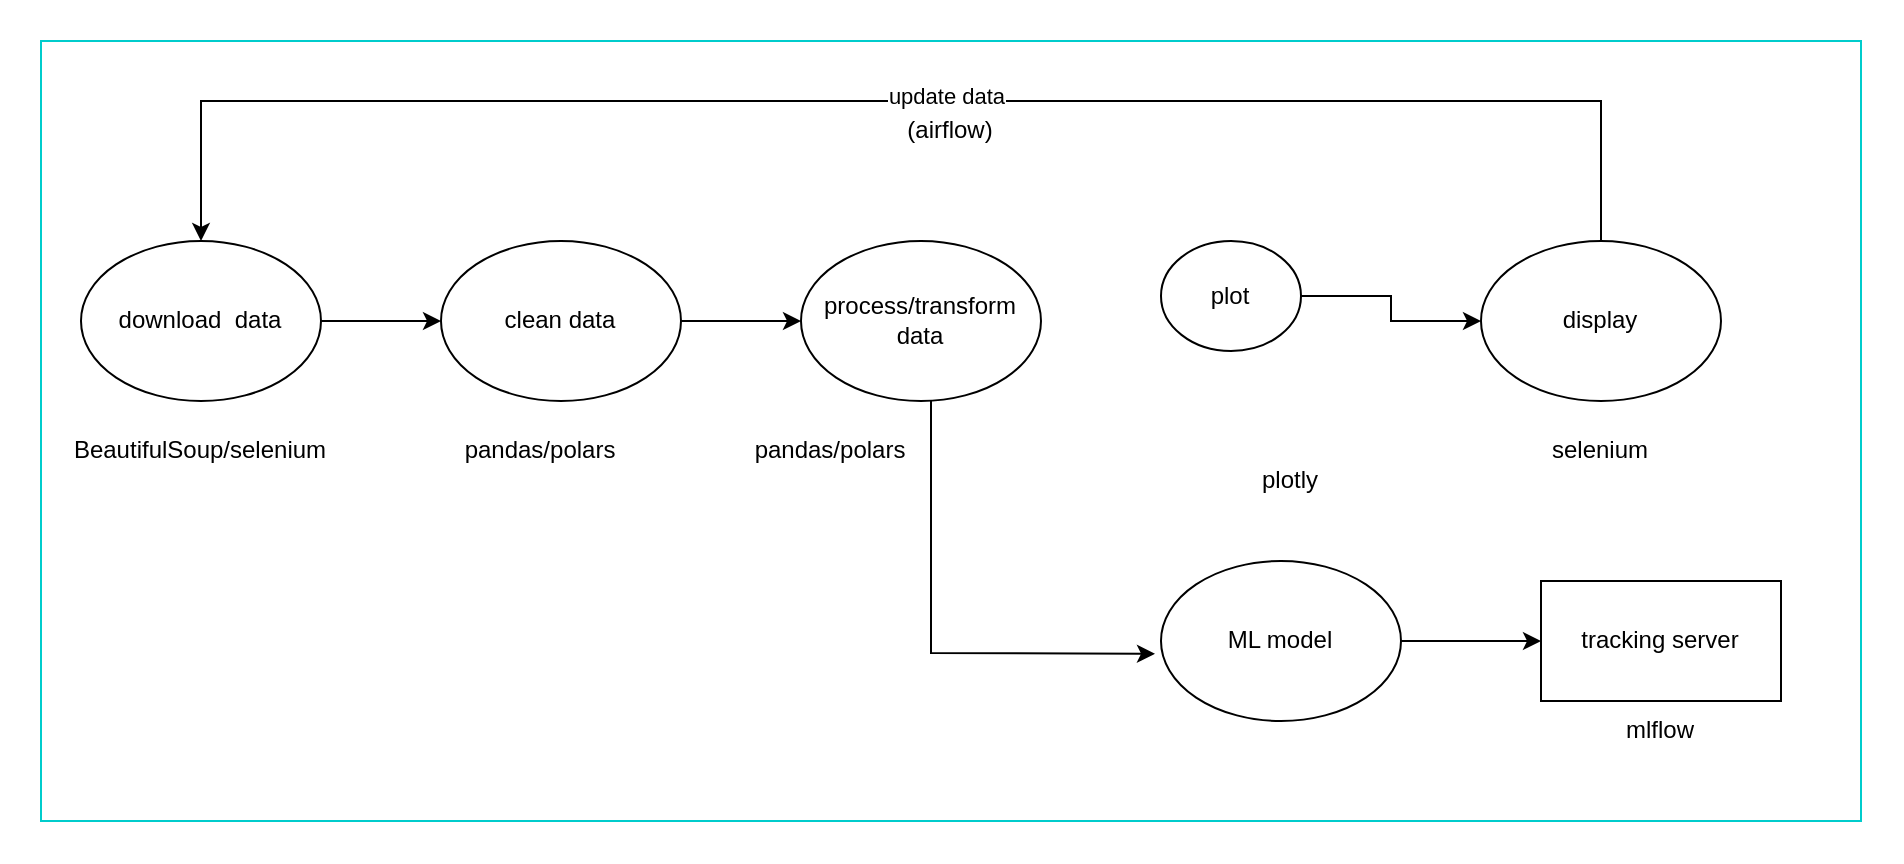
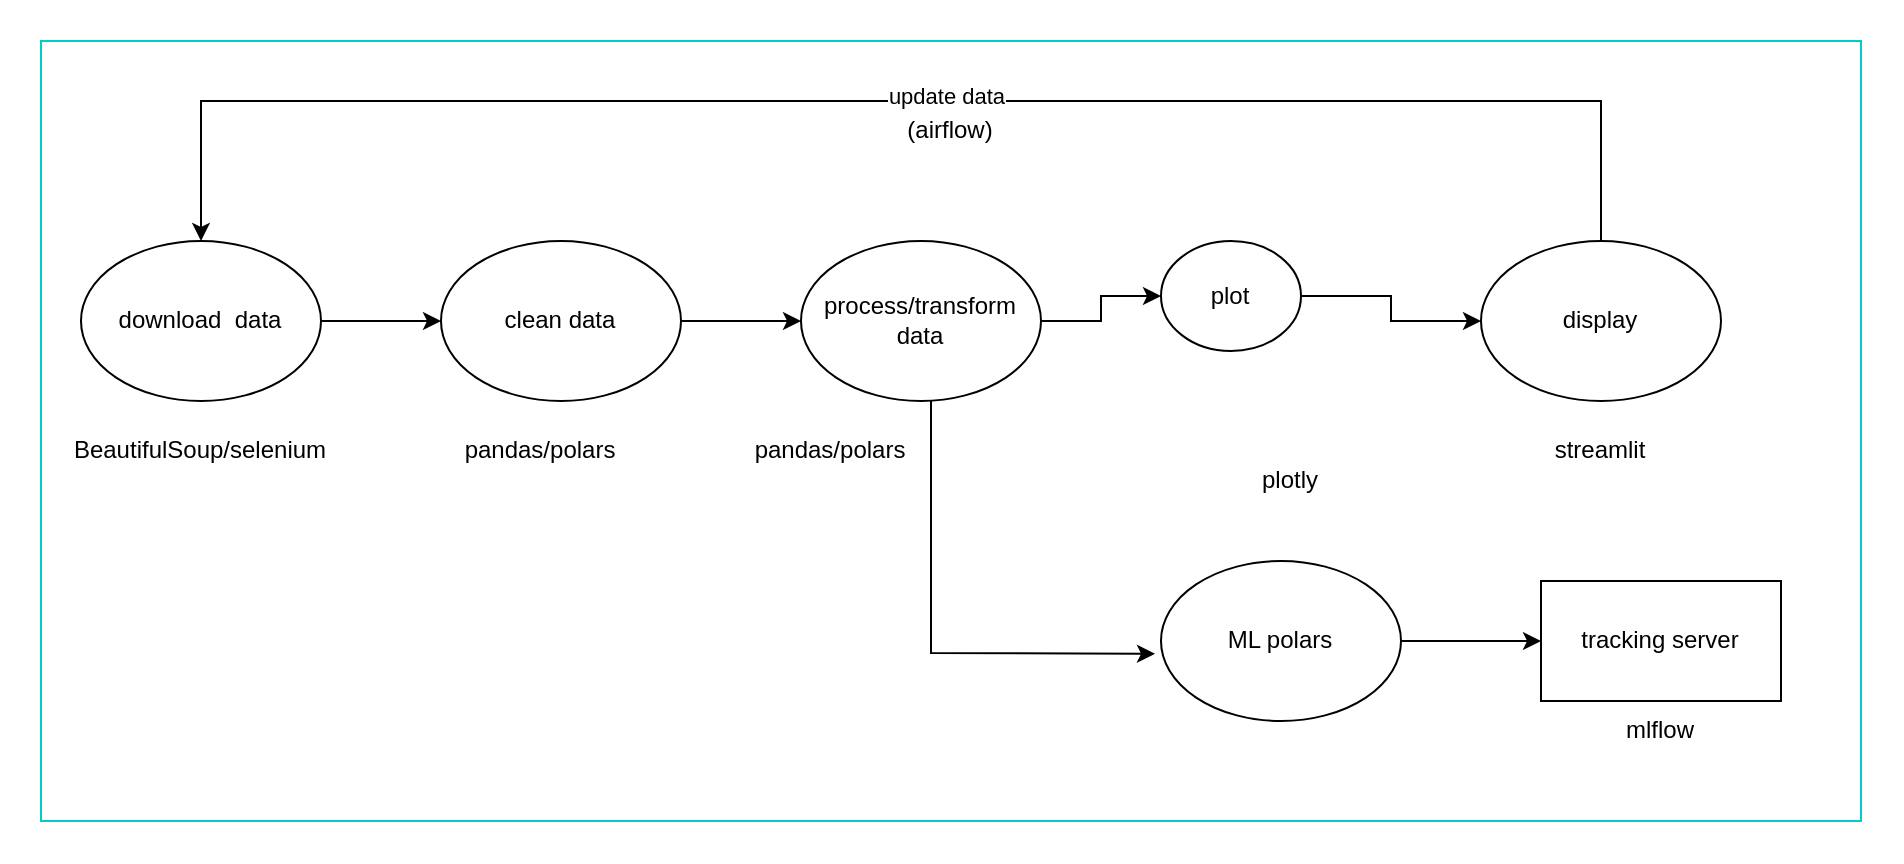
  <mxCell id="0" />
  <mxCell id="1" parent="0" />
  <mxCell id="2" value="" style="rounded=0;whiteSpace=wrap;html=1;strokeColor=#00CCCC;" vertex="1" parent="1"><mxGeometry x="20" y="20" width="910" height="390" as="geometry" /></mxCell>
  <mxCell id="3" value="" style="edgeStyle=orthogonalEdgeStyle;rounded=0;orthogonalLoop=1;jettySize=auto;html=1;" edge="1" parent="1" source="4" target="6"><mxGeometry relative="1" as="geometry" /></mxCell>
  <mxCell id="4" value="download&amp;nbsp; data" style="ellipse;whiteSpace=wrap;html=1;" vertex="1" parent="1"><mxGeometry x="40" y="120" width="120" height="80" as="geometry" /></mxCell>
  <mxCell id="5" value="" style="edgeStyle=orthogonalEdgeStyle;rounded=0;orthogonalLoop=1;jettySize=auto;html=1;" edge="1" parent="1" source="6" target="8"><mxGeometry relative="1" as="geometry" /></mxCell>
  <mxCell id="6" value="clean data" style="ellipse;whiteSpace=wrap;html=1;" vertex="1" parent="1"><mxGeometry x="220" y="120" width="120" height="80" as="geometry" /></mxCell>
+ <mxCell id="7" value="" style="edgeStyle=orthogonalEdgeStyle;rounded=0;orthogonalLoop=1;jettySize=auto;html=1;" edge="1" parent="1" source="8" target="12"><mxGeometry relative="1" as="geometry" /></mxCell>
  <mxCell id="8" value="process/transform data" style="ellipse;whiteSpace=wrap;html=1;" vertex="1" parent="1"><mxGeometry x="400" y="120" width="120" height="80" as="geometry" /></mxCell>
  <mxCell id="9" style="edgeStyle=orthogonalEdgeStyle;rounded=0;orthogonalLoop=1;jettySize=auto;html=1;entryX=0.5;entryY=0;entryDx=0;entryDy=0;exitX=0.5;exitY=0;exitDx=0;exitDy=0;" edge="1" parent="1" source="14" target="4"><mxGeometry relative="1" as="geometry"><Array as="points"><mxPoint x="800" y="50" /><mxPoint x="100" y="50" /></Array></mxGeometry></mxCell>
  <mxCell id="10" value="update data" style="edgeLabel;html=1;align=center;verticalAlign=middle;resizable=0;points=[];" vertex="1" connectable="0" parent="9"><mxGeometry x="-0.052" y="-3" relative="1" as="geometry"><mxPoint as="offset" /></mxGeometry></mxCell>
  <mxCell id="11" value="" style="edgeStyle=orthogonalEdgeStyle;rounded=0;orthogonalLoop=1;jettySize=auto;html=1;" edge="1" parent="1" source="12" target="14"><mxGeometry relative="1" as="geometry" /></mxCell>
  <mxCell id="12" value="plot" style="ellipse;whiteSpace=wrap;html=1;" vertex="1" parent="1"><mxGeometry x="580" y="120" width="70" height="55" as="geometry" /></mxCell>
  <mxCell id="13" value="plotly" style="text;html=1;strokeColor=none;fillColor=none;align=center;verticalAlign=middle;whiteSpace=wrap;rounded=0;" vertex="1" parent="1"><mxGeometry x="615" y="225" width="60" height="30" as="geometry" /></mxCell>
  <mxCell id="14" value="display" style="ellipse;whiteSpace=wrap;html=1;" vertex="1" parent="1"><mxGeometry x="740" y="120" width="120" height="80" as="geometry" /></mxCell>
- <mxCell id="15" value="selenium" style="text;html=1;strokeColor=none;fillColor=none;align=center;verticalAlign=middle;whiteSpace=wrap;rounded=0;" vertex="1" parent="1"><mxGeometry x="770" y="210" width="60" height="30" as="geometry" /></mxCell>
+ <mxCell id="15" value="streamlit" style="text;html=1;strokeColor=none;fillColor=none;align=center;verticalAlign=middle;whiteSpace=wrap;rounded=0;" vertex="1" parent="1"><mxGeometry x="770" y="210" width="60" height="30" as="geometry" /></mxCell>
  <mxCell id="16" value="pandas/polars" style="text;html=1;strokeColor=none;fillColor=none;align=center;verticalAlign=middle;whiteSpace=wrap;rounded=0;" vertex="1" parent="1"><mxGeometry x="240" y="210" width="60" height="30" as="geometry" /></mxCell>
  <mxCell id="17" value="pandas/polars" style="text;html=1;strokeColor=none;fillColor=none;align=center;verticalAlign=middle;whiteSpace=wrap;rounded=0;" vertex="1" parent="1"><mxGeometry x="385" y="210" width="60" height="30" as="geometry" /></mxCell>
  <mxCell id="18" value="BeautifulSoup/selenium" style="text;html=1;strokeColor=none;fillColor=none;align=center;verticalAlign=middle;whiteSpace=wrap;rounded=0;" vertex="1" parent="1"><mxGeometry x="70" y="210" width="60" height="30" as="geometry" /></mxCell>
  <mxCell id="19" value="(airflow)" style="text;html=1;strokeColor=none;fillColor=none;align=center;verticalAlign=middle;whiteSpace=wrap;rounded=0;" vertex="1" parent="1"><mxGeometry x="445" y="50" width="60" height="30" as="geometry" /></mxCell>
  <mxCell id="20" value="" style="edgeStyle=orthogonalEdgeStyle;rounded=0;orthogonalLoop=1;jettySize=auto;html=1;" edge="1" parent="1" source="21" target="23"><mxGeometry relative="1" as="geometry" /></mxCell>
- <mxCell id="21" value="ML model" style="ellipse;whiteSpace=wrap;html=1;" vertex="1" parent="1"><mxGeometry x="580" y="280" width="120" height="80" as="geometry" /></mxCell>
+ <mxCell id="21" value="ML polars" style="ellipse;whiteSpace=wrap;html=1;" vertex="1" parent="1"><mxGeometry x="580" y="280" width="120" height="80" as="geometry" /></mxCell>
  <mxCell id="22" value="" style="endArrow=classic;html=1;rounded=0;entryX=-0.025;entryY=0.58;entryDx=0;entryDy=0;entryPerimeter=0;" edge="1" parent="1" target="21"><mxGeometry width="50" height="50" relative="1" as="geometry"><mxPoint x="465" y="200" as="sourcePoint" /><mxPoint x="570" y="330" as="targetPoint" /><Array as="points"><mxPoint x="465" y="326" /></Array></mxGeometry></mxCell>
  <mxCell id="23" value="tracking server" style="rounded=0;whiteSpace=wrap;html=1;" vertex="1" parent="1"><mxGeometry x="770" y="290" width="120" height="60" as="geometry" /></mxCell>
  <mxCell id="24" value="mlflow" style="text;html=1;strokeColor=none;fillColor=none;align=center;verticalAlign=middle;whiteSpace=wrap;rounded=0;" vertex="1" parent="1"><mxGeometry x="800" y="350" width="60" height="30" as="geometry" /></mxCell>
